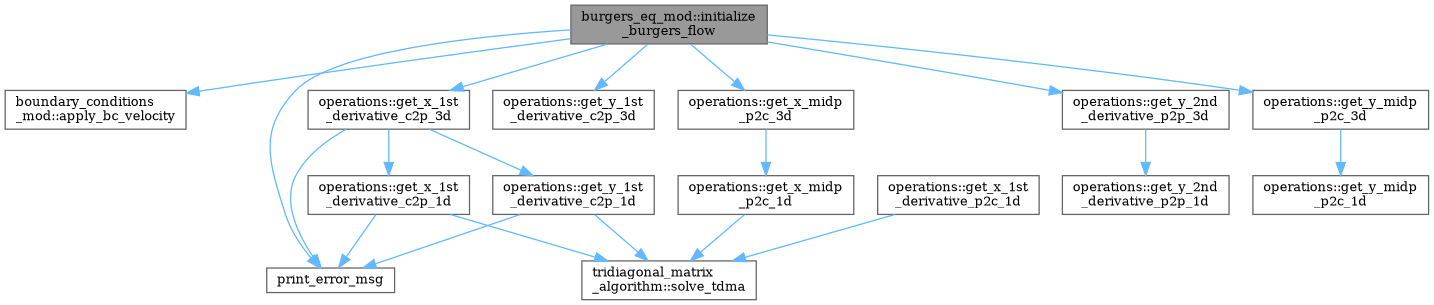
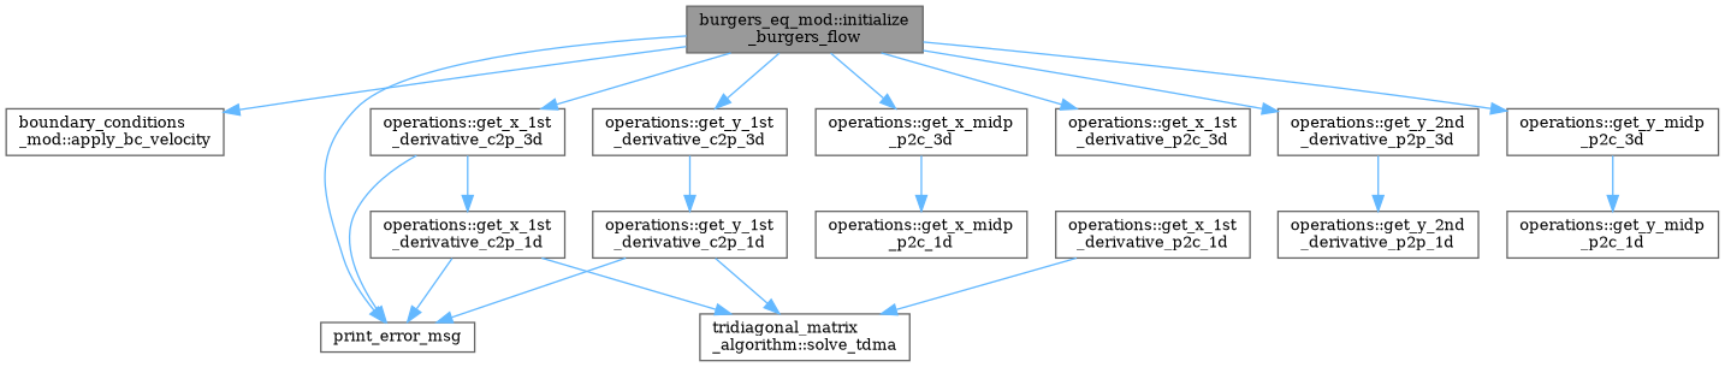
  digraph {
    fontname="DejaVu Serif"
    rankdir=TB
    node [color=grey40 fillcolor=white fontname="DejaVu Serif" fontsize=10 shape=box style=filled]
    edge [color=steelblue1 fontname="DejaVu Serif" fontsize=10 labelfontname=Helvetica labelfontsize=10 style=solid]
    n1 [color=gray40 fillcolor=grey60 fontcolor=black height=0.2 label="burgers_eq_mod::initialize\l_burgers_flow" width=0.4]
    n2 [height=0.2 label="boundary_conditions\l_mod::apply_bc_velocity" width=0.4]
    n3 [height=0.2 label="operations::get_x_1st\l_derivative_c2p_3d" width=0.4]
+   n4 [height=0.2 label="operations::get_x_1st\l_derivative_p2c_3d" width=0.4]
    n5 [height=0.2 label="operations::get_x_midp\l_p2c_3d" width=0.4]
    n6 [height=0.2 label="operations::get_y_1st\l_derivative_c2p_3d" width=0.4]
    n7 [height=0.2 label="operations::get_y_2nd\l_derivative_p2p_3d" width=0.4]
    n8 [height=0.2 label="operations::get_y_midp\l_p2c_3d" width=0.4]
    n9 [height=0.2 label=print_error_msg width=0.4]
    n10 [height=0.2 label="operations::get_x_1st\l_derivative_c2p_1d" width=0.4]
    n11 [height=0.2 label="operations::get_x_midp\l_p2c_1d" width=0.4]
    n12 [height=0.2 label="operations::get_y_1st\l_derivative_c2p_1d" width=0.4]
    n13 [height=0.2 label="operations::get_y_2nd\l_derivative_p2p_1d" width=0.4]
    n14 [height=0.2 label="operations::get_y_midp\l_p2c_1d" width=0.4]
    n15 [height=0.2 label="tridiagonal_matrix\l_algorithm::solve_tdma" width=0.4]
    n16 [height=0.2 label="operations::get_x_1st\l_derivative_p2c_1d" width=0.4]
    n1 -> n2
    n1 -> n3
+   n1 -> n4
    n1 -> n5
    n1 -> n6
    n1 -> n7
    n1 -> n8
    n1 -> n9
    n3 -> n9
    n3 -> n10
    n5 -> n11
-   n3 -> n12
+   n6 -> n12
    n7 -> n13
    n8 -> n14
    n10 -> n9
    n10 -> n15
-   n11 -> n15
    n12 -> n9
    n12 -> n15
    n16 -> n15
  }
